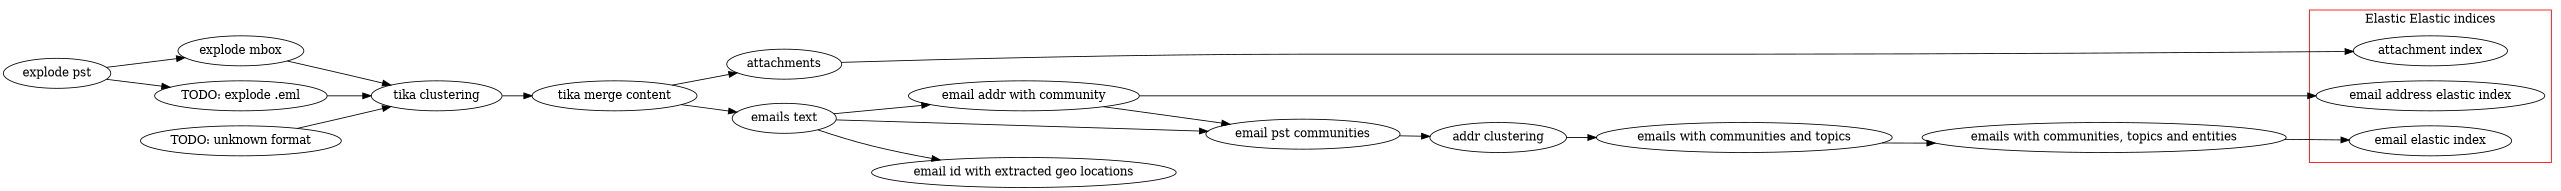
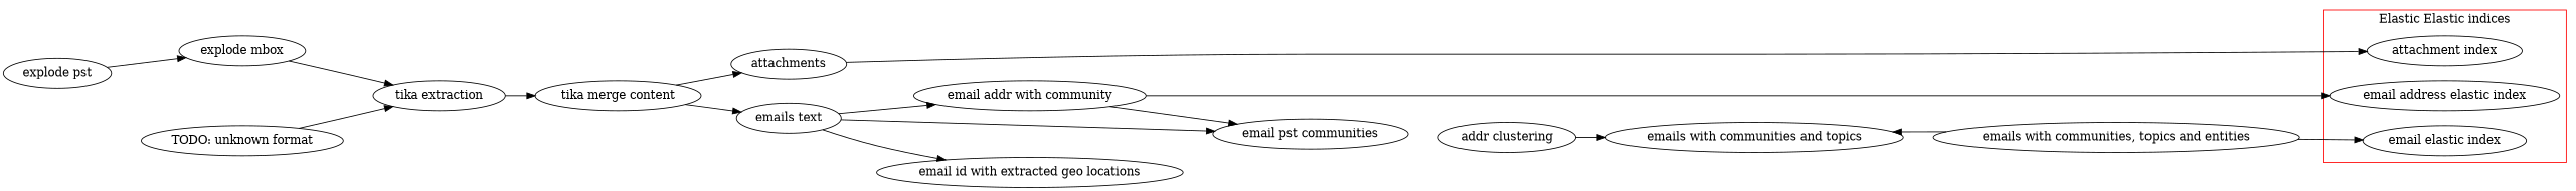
  digraph {
    rankdir=LR
    n1 [label="email address elastic index"]
    n2 [label="email elastic index"]
    n3 [label="attachment index"]
    n4 [label="explode pst"]
    n5 [label="explode mbox"]
-   n6 [label="TODO: explode .eml"]
-   n7 [label="tika clustering"]
+   n7 [label="tika extraction"]
    n8 [label="tika merge content"]
    n9 [label="TODO: unknown format"]
    n10 [label=attachments]
    n11 [label="emails text"]
    n12 [label="email addr with community"]
    n13 [label="email pst communities"]
    n14 [label="email id with extracted geo locations"]
    n15 [label="addr clustering"]
    n16 [label="emails with communities and topics"]
    n17 [label="emails with communities, topics and entities"]
    subgraph cluster_1 {
      color=red
      label="Elastic Elastic indices"
      n1
      n2
      n3
    }
    n4 -> n5
-   n4 -> n6
    n5 -> n7
-   n6 -> n7
    n7 -> n8
    n8 -> n10
    n8 -> n11
    n9 -> n7
    n10 -> n3
    n11 -> n12
    n11 -> n13
    n11 -> n14
    n12 -> n1
    n12 -> n13
-   n13 -> n15
    n15 -> n16
-   n16 -> n17
+   n17 -> n16
    n17 -> n2
  }
